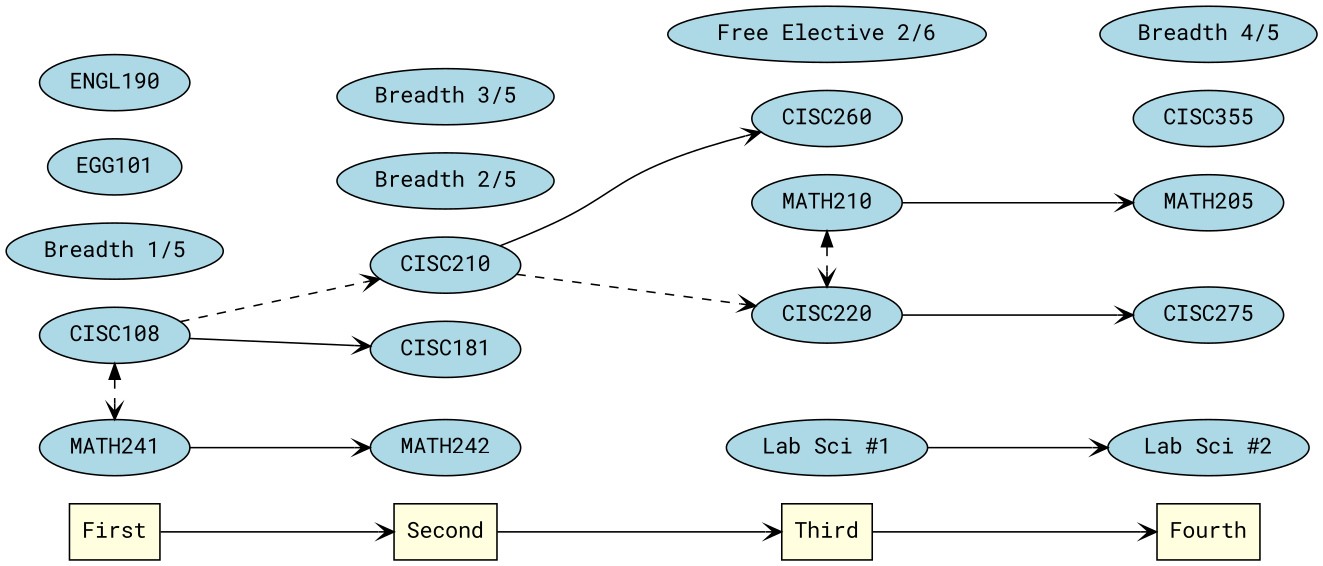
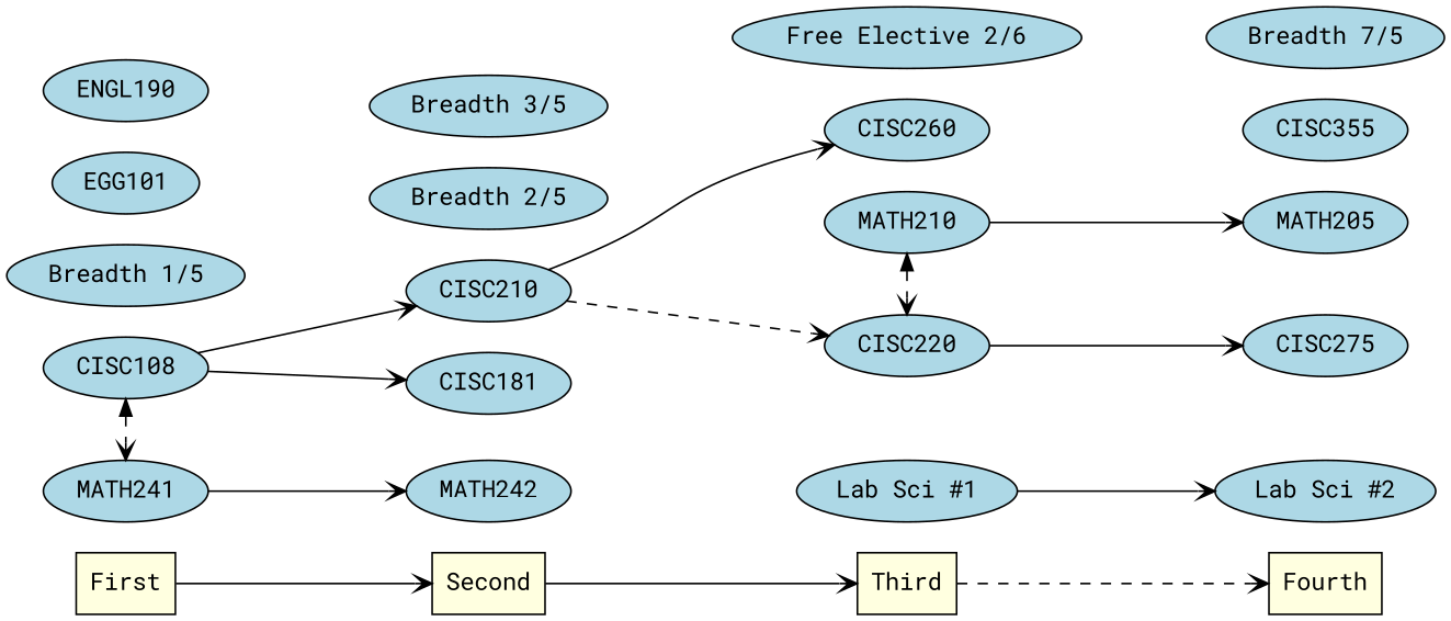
  digraph {
    fontname="Roboto Mono"
    rankdir=LR
    node [fillcolor=lightblue fontname="Roboto Mono" style=filled]
    edge [arrowhead=vee fontname="Roboto Mono" minlen=2]
    First [fillcolor=lightyellow shape=box]
    CISC108
    MATH241
    "Breadth 1/5"
    EGG101
    n6 [label=ENGL190]
    Second [fillcolor=lightyellow shape=box]
    CISC181
    CISC210
    "Breadth 2/5"
    "Breadth 3/5"
    Third [fillcolor=lightyellow shape=box]
    CISC220
    CISC260
    MATH210
    "Lab Sci #1"
    "Free Elective 2/6"
    Fourth [fillcolor=lightyellow shape=box]
    CISC275
    CISC355
    "Lab Sci #2"
-   "Breadth 4/5"
+   "Breadth 4/5" [label="Breadth 7/5"]
    MATH242
    MATH205
    subgraph sub_1 {
      rank=same
      First
      CISC108
      MATH241
      "Breadth 1/5"
      EGG101
      n6
    }
    subgraph sub_2 {
      rank=same
      Second
      CISC181
      CISC210
      "Breadth 2/5"
      "Breadth 3/5"
    }
    subgraph sub_3 {
      rank=same
      Third
      CISC220
      CISC260
      MATH210
      "Lab Sci #1"
      "Free Elective 2/6"
    }
    subgraph sub_4 {
      rank=same
      Fourth
      CISC275
      CISC355
      "Lab Sci #2"
      "Breadth 4/5"
    }
    First -> Second
    CISC108 -> MATH241 [dir=both style=dashed]
    CISC108 -> CISC181
-   CISC108 -> CISC210 [style=dashed]
+   CISC108 -> CISC210
    MATH241 -> MATH242
    Second -> Third
    CISC210 -> CISC220 [style=dashed]
    CISC210 -> CISC260
-   Third -> Fourth
+   Third -> Fourth [style=dashed]
    CISC220 -> CISC275
    MATH210 -> CISC220 [dir=both style=dashed]
    MATH210 -> MATH205
    "Lab Sci #1" -> "Lab Sci #2"
    MATH242 -> "Lab Sci #1" [style=invis]
  }
